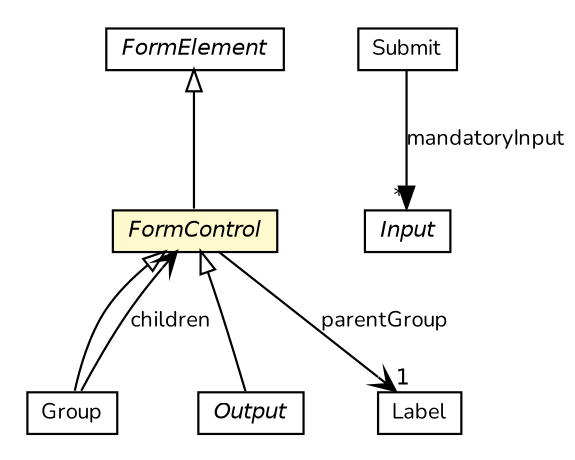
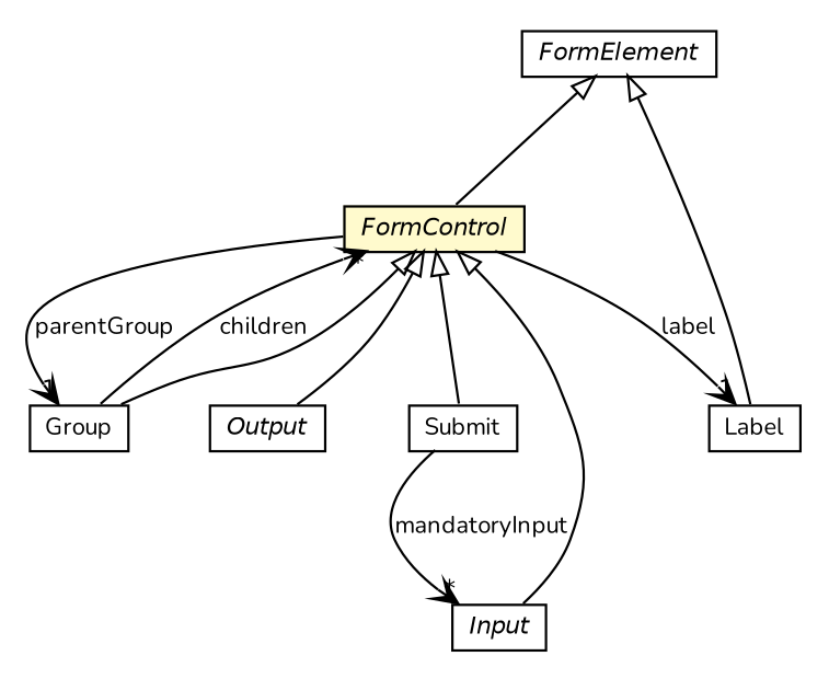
  digraph {
    nodesep=0.25
    ranksep=0.5
    fontname=Nunito
    node [fontcolor=black fontname=Nunito fontsize=10.0 shape=plaintext]
    edge [fontname=Nunito fontsize=10 headport=p labelfontname=Helvetica labelfontsize=10 tailport=p arrowtail=empty dir=back]
    n1 [label=<<table title="org.universAAL.middleware.ui.rdf.Output" border="0" cellborder="1" cellspacing="0" cellpadding="2" port="p" href="./Output.html"> 		<tr><td><table border="0" cellspacing="0" cellpadding="1"> <tr><td align="center" balign="center"><font face="Helvetica-Oblique"> Output </font></td></tr> 		</table></td></tr> 		</table>>]
    n2 [label=<<table title="org.universAAL.middleware.ui.rdf.Group" border="0" cellborder="1" cellspacing="0" cellpadding="2" port="p" href="./Group.html"> 		<tr><td><table border="0" cellspacing="0" cellpadding="1"> <tr><td align="center" balign="center"> Group </td></tr> 		</table></td></tr> 		</table>>]
    n3 [label=<<table title="org.universAAL.middleware.ui.rdf.FormControl" border="0" cellborder="1" cellspacing="0" cellpadding="2" port="p" bgcolor="lemonChiffon" href="./FormControl.html"> 		<tr><td><table border="0" cellspacing="0" cellpadding="1"> <tr><td align="center" balign="center"><font face="Helvetica-Oblique"> FormControl </font></td></tr> 		</table></td></tr> 		</table>>]
    n4 [label=<<table title="org.universAAL.middleware.ui.rdf.Submit" border="0" cellborder="1" cellspacing="0" cellpadding="2" port="p" href="./Submit.html"> 		<tr><td><table border="0" cellspacing="0" cellpadding="1"> <tr><td align="center" balign="center"> Submit </td></tr> 		</table></td></tr> 		</table>>]
    n5 [label=<<table title="org.universAAL.middleware.ui.rdf.Input" border="0" cellborder="1" cellspacing="0" cellpadding="2" port="p" href="./Input.html"> 		<tr><td><table border="0" cellspacing="0" cellpadding="1"> <tr><td align="center" balign="center"><font face="Helvetica-Oblique"> Input </font></td></tr> 		</table></td></tr> 		</table>>]
    n6 [label=<<table title="org.universAAL.middleware.ui.rdf.FormElement" border="0" cellborder="1" cellspacing="0" cellpadding="2" port="p" href="./FormElement.html"> 		<tr><td><table border="0" cellspacing="0" cellpadding="1"> <tr><td align="center" balign="center"><font face="Helvetica-Oblique"> FormElement </font></td></tr> 		</table></td></tr> 		</table>>]
    n7 [label=<<table title="org.universAAL.middleware.ui.rdf.Label" border="0" cellborder="1" cellspacing="0" cellpadding="2" port="p" href="./Label.html"> 		<tr><td><table border="0" cellspacing="0" cellpadding="1"> <tr><td align="center" balign="center"> Label </td></tr> 		</table></td></tr> 		</table>>]
    n2 -> n3 [arrowhead=open color=black fontcolor=black fontsize=10.0 headlabel="*" label=children arrowtail="" dir=""]
    n3 -> n1
    n3 -> n2
-   n3 -> n7 [arrowhead=open color=black fontcolor=black fontsize=10.0 headlabel=1 label=parentGroup arrowtail="" dir=""]
-   n4 -> n5 [arrowhead=normal color=black fontcolor=black fontsize=10.0 headlabel="*" label=mandatoryInput arrowtail="" dir=""]
+   n3 -> n2 [arrowhead=open color=black fontcolor=black fontsize=10.0 headlabel=1 label=parentGroup arrowtail="" dir=""]
+   n3 -> n4
+   n3 -> n5
+   n3 -> n7 [arrowhead=open color=black fontcolor=black fontsize=10.0 headlabel=1 label=label arrowtail="" dir=""]
+   n4 -> n5 [arrowhead=open color=black fontcolor=black fontsize=10.0 headlabel="*" label=mandatoryInput arrowtail="" dir=""]
    n6 -> n3
+   n6 -> n7
  }
